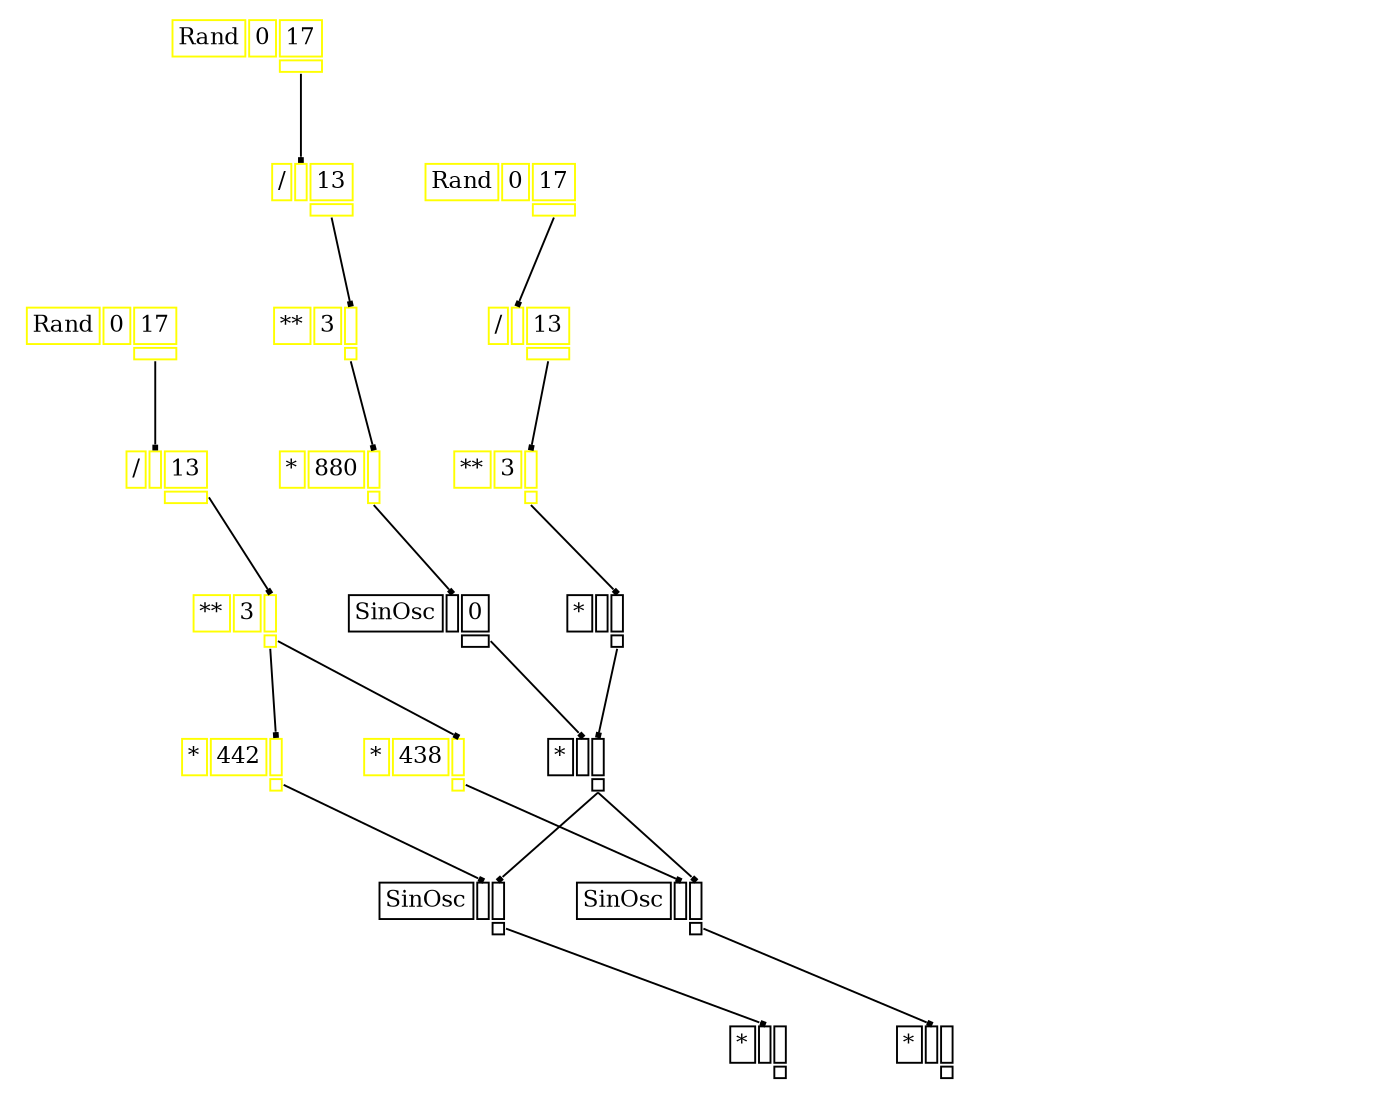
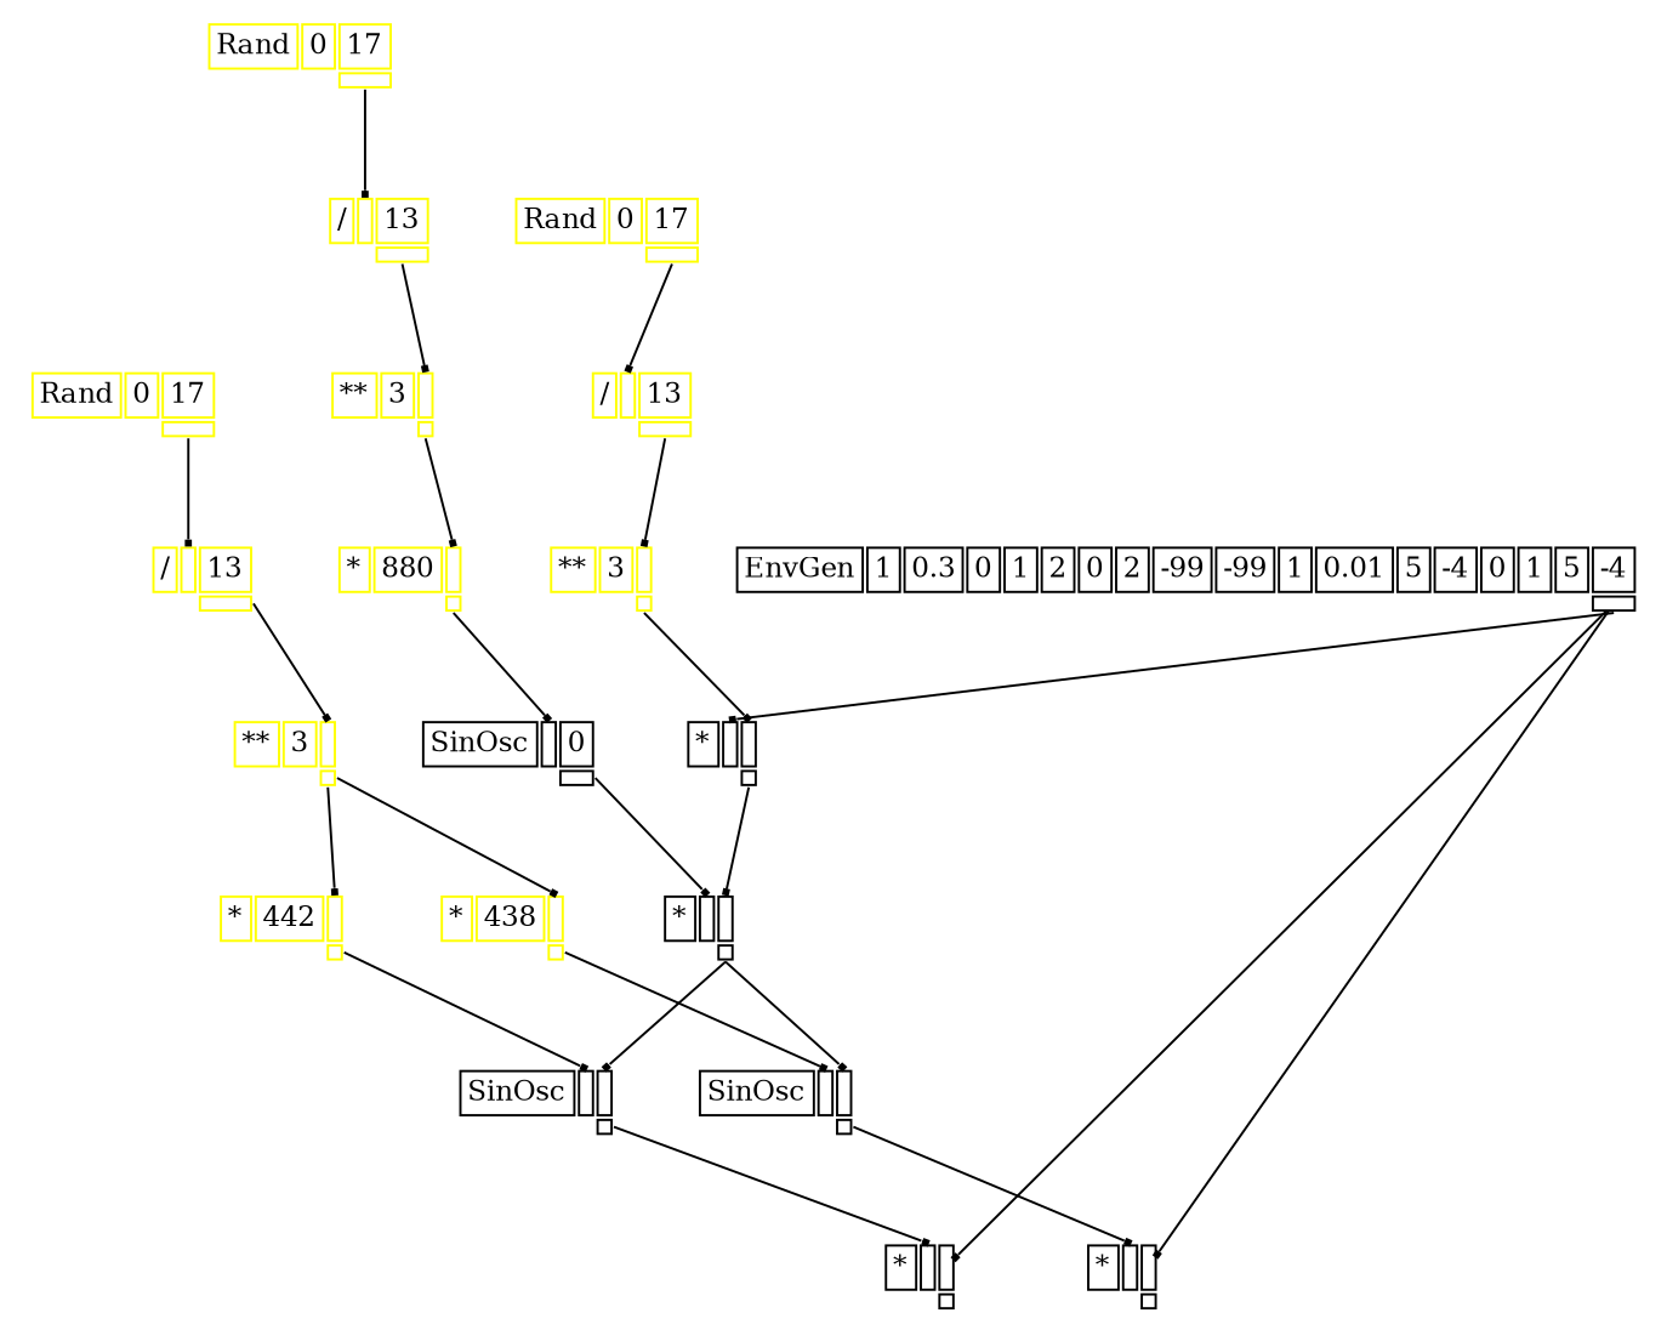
  digraph {
    splines=false
    fontname="DejaVu Serif"
    node [color=yellow fontname="DejaVu Serif" fontsize=12 shape=plaintext]
    edge [arrowhead=box arrowsize=0.25 headport=i_1 tailport=o_0 fontname="DejaVu Serif"]
    n1 [label=<<TABLE BORDER="0" CELLBORDER="1"><TR><TD>Rand</TD><TD ID="u_4:K_0">0</TD><TD ID="u_4:K_1">17</TD></TR><TR><TD BORDER="0"></TD><TD BORDER="0"></TD><TD PORT="o_0" ID="u_4:o_0"></TD></TR></TABLE>>]
    n2 [label=<<TABLE BORDER="0" CELLBORDER="1"><TR><TD>/</TD><TD PORT="i_0" ID="u_6:i_0"></TD><TD ID="u_6:K_1">13</TD></TR><TR><TD BORDER="0"></TD><TD BORDER="0"></TD><TD PORT="o_0" ID="u_6:o_0"></TD></TR></TABLE>>]
    n3 [label=<<TABLE BORDER="0" CELLBORDER="1"><TR><TD>**</TD><TD ID="u_7:K_0">3</TD><TD PORT="i_1" ID="u_7:i_1"></TD></TR><TR><TD BORDER="0"></TD><TD BORDER="0"></TD><TD PORT="o_0" ID="u_7:o_0"></TD></TR></TABLE>>]
    n4 [label=<<TABLE BORDER="0" CELLBORDER="1"><TR><TD>*</TD><TD ID="u_8:K_0">442</TD><TD PORT="i_1" ID="u_8:i_1"></TD></TR><TR><TD BORDER="0"></TD><TD BORDER="0"></TD><TD PORT="o_0" ID="u_8:o_0"></TD></TR></TABLE>>]
    n5 [label=<<TABLE BORDER="0" CELLBORDER="1"><TR><TD>*</TD><TD ID="u_31:K_0">438</TD><TD PORT="i_1" ID="u_31:i_1"></TD></TR><TR><TD BORDER="0"></TD><TD BORDER="0"></TD><TD PORT="o_0" ID="u_31:o_0"></TD></TR></TABLE>>]
    n6 [color=black label=<<TABLE BORDER="0" CELLBORDER="1"><TR><TD>SinOsc</TD><TD PORT="i_0" ID="u_28:i_0"></TD><TD PORT="i_1" ID="u_28:i_1"></TD></TR><TR><TD BORDER="0"></TD><TD BORDER="0"></TD><TD PORT="o_0" ID="u_28:o_0"></TD></TR></TABLE>>]
    n7 [label=<<TABLE BORDER="0" CELLBORDER="1"><TR><TD>Rand</TD><TD ID="u_10:K_0">0</TD><TD ID="u_10:K_1">17</TD></TR><TR><TD BORDER="0"></TD><TD BORDER="0"></TD><TD PORT="o_0" ID="u_10:o_0"></TD></TR></TABLE>>]
    n8 [label=<<TABLE BORDER="0" CELLBORDER="1"><TR><TD>/</TD><TD PORT="i_0" ID="u_11:i_0"></TD><TD ID="u_11:K_1">13</TD></TR><TR><TD BORDER="0"></TD><TD BORDER="0"></TD><TD PORT="o_0" ID="u_11:o_0"></TD></TR></TABLE>>]
    n9 [label=<<TABLE BORDER="0" CELLBORDER="1"><TR><TD>**</TD><TD ID="u_12:K_0">3</TD><TD PORT="i_1" ID="u_12:i_1"></TD></TR><TR><TD BORDER="0"></TD><TD BORDER="0"></TD><TD PORT="o_0" ID="u_12:o_0"></TD></TR></TABLE>>]
    n10 [label=<<TABLE BORDER="0" CELLBORDER="1"><TR><TD>*</TD><TD ID="u_13:K_0">880</TD><TD PORT="i_1" ID="u_13:i_1"></TD></TR><TR><TD BORDER="0"></TD><TD BORDER="0"></TD><TD PORT="o_0" ID="u_13:o_0"></TD></TR></TABLE>>]
    n11 [color=black label=<<TABLE BORDER="0" CELLBORDER="1"><TR><TD>SinOsc</TD><TD PORT="i_0" ID="u_14:i_0"></TD><TD ID="u_14:K_1">0</TD></TR><TR><TD BORDER="0"></TD><TD BORDER="0"></TD><TD PORT="o_0" ID="u_14:o_0"></TD></TR></TABLE>>]
    n12 [color=black label=<<TABLE BORDER="0" CELLBORDER="1"><TR><TD>*</TD><TD PORT="i_0" ID="u_27:i_0"></TD><TD PORT="i_1" ID="u_27:i_1"></TD></TR><TR><TD BORDER="0"></TD><TD BORDER="0"></TD><TD PORT="o_0" ID="u_27:o_0"></TD></TR></TABLE>>]
+   n13 [color=black label=<<TABLE BORDER="0" CELLBORDER="1"><TR><TD>EnvGen</TD><TD ID="u_22:K_0">1</TD><TD ID="u_22:K_1">0.3</TD><TD ID="u_22:K_2">0</TD><TD ID="u_22:K_3">1</TD><TD ID="u_22:K_4">2</TD><TD ID="u_22:K_5">0</TD><TD ID="u_22:K_6">2</TD><TD ID="u_22:K_7">-99</TD><TD ID="u_22:K_8">-99</TD><TD ID="u_22:K_9">1</TD><TD ID="u_22:K_10">0.01</TD><TD ID="u_22:K_11">5</TD><TD ID="u_22:K_12">-4</TD><TD ID="u_22:K_13">0</TD><TD ID="u_22:K_14">1</TD><TD ID="u_22:K_15">5</TD><TD ID="u_22:K_16">-4</TD></TR><TR><TD BORDER="0"></TD><TD BORDER="0"></TD><TD BORDER="0"></TD><TD BORDER="0"></TD><TD BORDER="0"></TD><TD BORDER="0"></TD><TD BORDER="0"></TD><TD BORDER="0"></TD><TD BORDER="0"></TD><TD BORDER="0"></TD><TD BORDER="0"></TD><TD BORDER="0"></TD><TD BORDER="0"></TD><TD BORDER="0"></TD><TD BORDER="0"></TD><TD BORDER="0"></TD><TD BORDER="0"></TD><TD PORT="o_0" ID="u_22:o_0"></TD></TR></TABLE>>]
    n14 [color=black label=<<TABLE BORDER="0" CELLBORDER="1"><TR><TD>*</TD><TD PORT="i_0" ID="u_26:i_0"></TD><TD PORT="i_1" ID="u_26:i_1"></TD></TR><TR><TD BORDER="0"></TD><TD BORDER="0"></TD><TD PORT="o_0" ID="u_26:o_0"></TD></TR></TABLE>>]
    n15 [color=black label=<<TABLE BORDER="0" CELLBORDER="1"><TR><TD>*</TD><TD PORT="i_0" ID="u_29:i_0"></TD><TD PORT="i_1" ID="u_29:i_1"></TD></TR><TR><TD BORDER="0"></TD><TD BORDER="0"></TD><TD PORT="o_0" ID="u_29:o_0"></TD></TR></TABLE>>]
    n16 [color=black label=<<TABLE BORDER="0" CELLBORDER="1"><TR><TD>*</TD><TD PORT="i_0" ID="u_33:i_0"></TD><TD PORT="i_1" ID="u_33:i_1"></TD></TR><TR><TD BORDER="0"></TD><TD BORDER="0"></TD><TD PORT="o_0" ID="u_33:o_0"></TD></TR></TABLE>>]
    n17 [label=<<TABLE BORDER="0" CELLBORDER="1"><TR><TD>Rand</TD><TD ID="u_23:K_0">0</TD><TD ID="u_23:K_1">17</TD></TR><TR><TD BORDER="0"></TD><TD BORDER="0"></TD><TD PORT="o_0" ID="u_23:o_0"></TD></TR></TABLE>>]
    n18 [label=<<TABLE BORDER="0" CELLBORDER="1"><TR><TD>/</TD><TD PORT="i_0" ID="u_24:i_0"></TD><TD ID="u_24:K_1">13</TD></TR><TR><TD BORDER="0"></TD><TD BORDER="0"></TD><TD PORT="o_0" ID="u_24:o_0"></TD></TR></TABLE>>]
    n19 [label=<<TABLE BORDER="0" CELLBORDER="1"><TR><TD>**</TD><TD ID="u_25:K_0">3</TD><TD PORT="i_1" ID="u_25:i_1"></TD></TR><TR><TD BORDER="0"></TD><TD BORDER="0"></TD><TD PORT="o_0" ID="u_25:o_0"></TD></TR></TABLE>>]
    n20 [color=black label=<<TABLE BORDER="0" CELLBORDER="1"><TR><TD>SinOsc</TD><TD PORT="i_0" ID="u_32:i_0"></TD><TD PORT="i_1" ID="u_32:i_1"></TD></TR><TR><TD BORDER="0"></TD><TD BORDER="0"></TD><TD PORT="o_0" ID="u_32:o_0"></TD></TR></TABLE>>]
    n1 -> n2 [headport=i_0]
    n2 -> n3
    n3 -> n4
    n3 -> n5
    n4 -> n6 [headport=i_0]
    n5 -> n20 [headport=i_0]
    n6 -> n15 [headport=i_0]
    n7 -> n8 [headport=i_0]
    n8 -> n9
    n9 -> n10
    n10 -> n11 [headport=i_0]
    n11 -> n12 [headport=i_0]
    n12 -> n6
    n12 -> n20
+   n13 -> n14 [headport=i_0]
+   n13 -> n15
+   n13 -> n16
    n14 -> n12
    n17 -> n18 [headport=i_0]
    n18 -> n19
    n19 -> n14
    n20 -> n16 [headport=i_0]
  }
